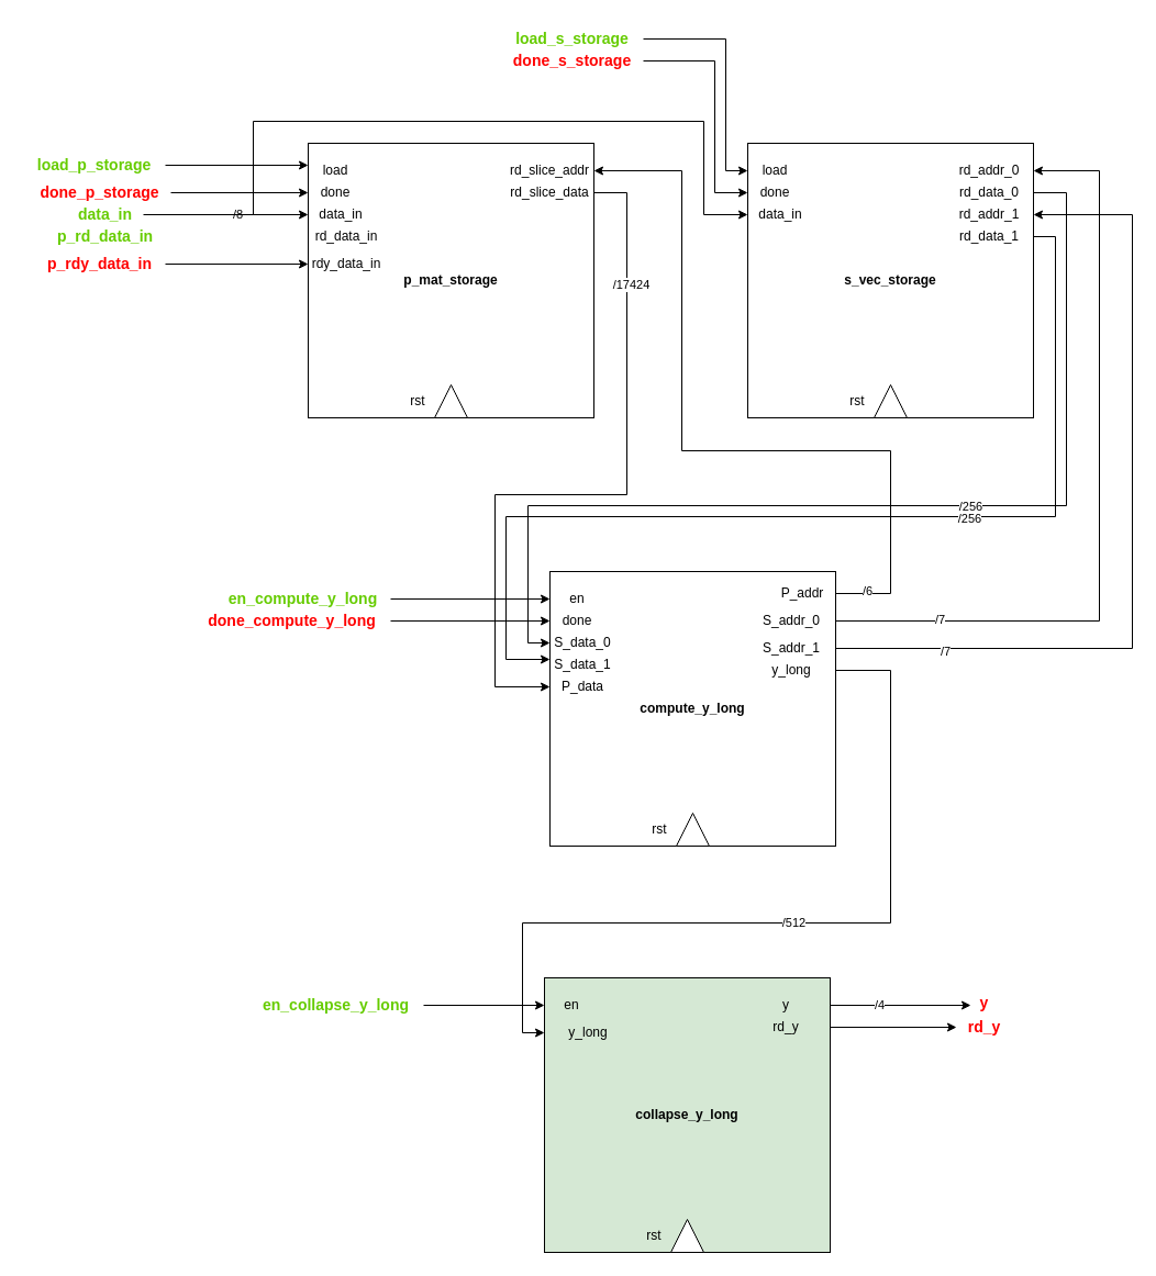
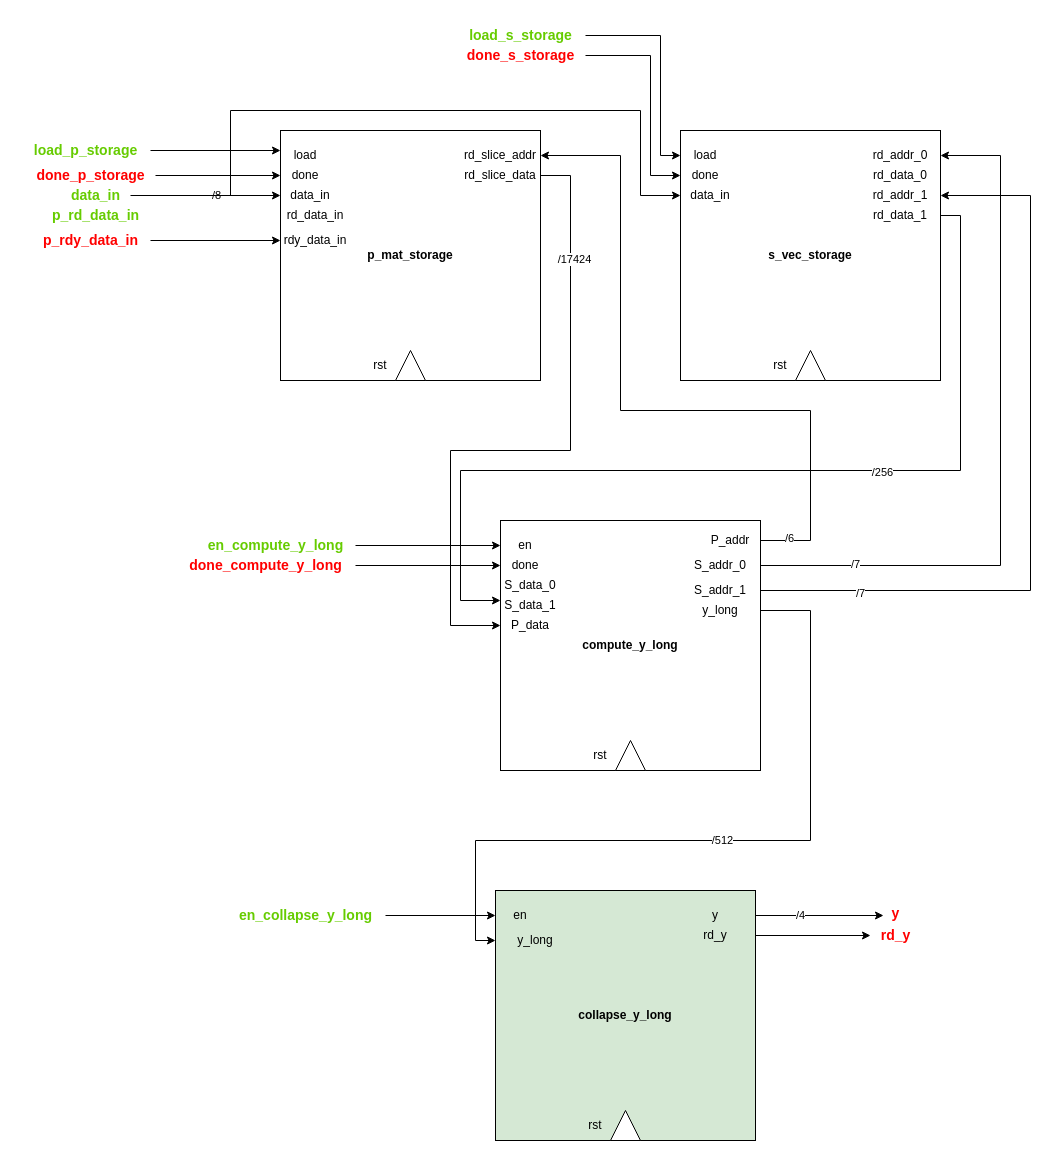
  <mxCell id="0" />
  <mxCell id="1" parent="0" />
  <mxCell id="2" value="&lt;b&gt;p_mat_storage&lt;/b&gt;" style="rounded=0;whiteSpace=wrap;html=1;" parent="1" vertex="1"><mxGeometry x="280" y="130" width="260" height="250" as="geometry" /></mxCell>
  <mxCell id="3" value="" style="triangle;whiteSpace=wrap;html=1;direction=north;" parent="1" vertex="1"><mxGeometry x="395" y="350" width="30" height="30" as="geometry" /></mxCell>
  <mxCell id="4" value="rst" style="text;html=1;strokeColor=none;fillColor=none;align=center;verticalAlign=middle;whiteSpace=wrap;rounded=0;" parent="1" vertex="1"><mxGeometry x="350" y="350" width="60" height="30" as="geometry" /></mxCell>
  <mxCell id="5" value="load" style="text;html=1;strokeColor=none;fillColor=none;align=center;verticalAlign=middle;whiteSpace=wrap;rounded=0;" parent="1" vertex="1"><mxGeometry x="280" y="145" width="50" height="20" as="geometry" /></mxCell>
  <mxCell id="6" value="done" style="text;html=1;strokeColor=none;fillColor=none;align=center;verticalAlign=middle;whiteSpace=wrap;rounded=0;" parent="1" vertex="1"><mxGeometry x="280" y="165" width="50" height="20" as="geometry" /></mxCell>
  <mxCell id="7" value="data_in" style="text;html=1;strokeColor=none;fillColor=none;align=center;verticalAlign=middle;whiteSpace=wrap;rounded=0;" parent="1" vertex="1"><mxGeometry x="280" y="185" width="60" height="20" as="geometry" /></mxCell>
  <mxCell id="8" value="rd_data_in" style="text;html=1;strokeColor=none;fillColor=none;align=center;verticalAlign=middle;whiteSpace=wrap;rounded=0;" parent="1" vertex="1"><mxGeometry x="280" y="205" width="70" height="20" as="geometry" /></mxCell>
  <mxCell id="9" value="rdy_data_in" style="text;html=1;strokeColor=none;fillColor=none;align=center;verticalAlign=middle;whiteSpace=wrap;rounded=0;" parent="1" vertex="1"><mxGeometry x="280" y="230" width="70" height="20" as="geometry" /></mxCell>
  <mxCell id="10" value="rd_slice_addr" style="text;html=1;strokeColor=none;fillColor=none;align=center;verticalAlign=middle;whiteSpace=wrap;rounded=0;" parent="1" vertex="1"><mxGeometry x="460" y="145" width="80" height="20" as="geometry" /></mxCell>
  <mxCell id="11" style="edgeStyle=orthogonalEdgeStyle;rounded=0;orthogonalLoop=1;jettySize=auto;html=1;entryX=0;entryY=0.5;entryDx=0;entryDy=0;" parent="1" source="13" target="38" edge="1"><mxGeometry relative="1" as="geometry"><Array as="points"><mxPoint x="570" y="175" /><mxPoint x="570" y="450" /><mxPoint x="450" y="450" /><mxPoint x="450" y="625" /></Array></mxGeometry></mxCell>
  <mxCell id="12" value="/17424" style="edgeLabel;html=1;align=center;verticalAlign=middle;resizable=0;points=[];" parent="11" vertex="1" connectable="0"><mxGeometry x="-0.652" y="3" relative="1" as="geometry"><mxPoint as="offset" /></mxGeometry></mxCell>
  <mxCell id="13" value="rd_slice_data" style="text;html=1;strokeColor=none;fillColor=none;align=center;verticalAlign=middle;whiteSpace=wrap;rounded=0;" parent="1" vertex="1"><mxGeometry x="460" y="165" width="80" height="20" as="geometry" /></mxCell>
  <mxCell id="14" value="&lt;b&gt;s_vec_storage&lt;/b&gt;" style="rounded=0;whiteSpace=wrap;html=1;" parent="1" vertex="1"><mxGeometry x="680" y="130" width="260" height="250" as="geometry" /></mxCell>
  <mxCell id="15" value="" style="triangle;whiteSpace=wrap;html=1;direction=north;" parent="1" vertex="1"><mxGeometry x="795" y="350" width="30" height="30" as="geometry" /></mxCell>
  <mxCell id="16" value="rst" style="text;html=1;strokeColor=none;fillColor=none;align=center;verticalAlign=middle;whiteSpace=wrap;rounded=0;" parent="1" vertex="1"><mxGeometry x="750" y="350" width="60" height="30" as="geometry" /></mxCell>
  <mxCell id="17" value="load" style="text;html=1;strokeColor=none;fillColor=none;align=center;verticalAlign=middle;whiteSpace=wrap;rounded=0;" parent="1" vertex="1"><mxGeometry x="680" y="145" width="50" height="20" as="geometry" /></mxCell>
  <mxCell id="18" value="done" style="text;html=1;strokeColor=none;fillColor=none;align=center;verticalAlign=middle;whiteSpace=wrap;rounded=0;" parent="1" vertex="1"><mxGeometry x="680" y="165" width="50" height="20" as="geometry" /></mxCell>
  <mxCell id="19" value="data_in" style="text;html=1;strokeColor=none;fillColor=none;align=center;verticalAlign=middle;whiteSpace=wrap;rounded=0;" parent="1" vertex="1"><mxGeometry x="680" y="185" width="60" height="20" as="geometry" /></mxCell>
  <mxCell id="20" value="rd_addr_0" style="text;html=1;strokeColor=none;fillColor=none;align=center;verticalAlign=middle;whiteSpace=wrap;rounded=0;" parent="1" vertex="1"><mxGeometry x="860" y="145" width="80" height="20" as="geometry" /></mxCell>
- <mxCell id="21" style="edgeStyle=orthogonalEdgeStyle;rounded=0;orthogonalLoop=1;jettySize=auto;html=1;entryX=0;entryY=0.5;entryDx=0;entryDy=0;" parent="1" source="23" target="33" edge="1"><mxGeometry relative="1" as="geometry"><Array as="points"><mxPoint x="970" y="175" /><mxPoint x="970" y="460" /><mxPoint x="480" y="460" /><mxPoint x="480" y="585" /></Array></mxGeometry></mxCell>
- <mxCell id="22" value="/256" style="edgeLabel;html=1;align=center;verticalAlign=middle;resizable=0;points=[];" parent="21" vertex="1" connectable="0"><mxGeometry x="-0.152" relative="1" as="geometry"><mxPoint as="offset" /></mxGeometry></mxCell>
  <mxCell id="23" value="rd_data_0" style="text;html=1;strokeColor=none;fillColor=none;align=center;verticalAlign=middle;whiteSpace=wrap;rounded=0;" parent="1" vertex="1"><mxGeometry x="860" y="165" width="80" height="20" as="geometry" /></mxCell>
  <mxCell id="24" value="rd_addr_1" style="text;html=1;strokeColor=none;fillColor=none;align=center;verticalAlign=middle;whiteSpace=wrap;rounded=0;" parent="1" vertex="1"><mxGeometry x="860" y="185" width="80" height="20" as="geometry" /></mxCell>
  <mxCell id="25" style="edgeStyle=orthogonalEdgeStyle;rounded=0;orthogonalLoop=1;jettySize=auto;html=1;entryX=0;entryY=0.25;entryDx=0;entryDy=0;" parent="1" source="27" target="37" edge="1"><mxGeometry relative="1" as="geometry"><Array as="points"><mxPoint x="960" y="215" /><mxPoint x="960" y="470" /><mxPoint x="460" y="470" /><mxPoint x="460" y="600" /></Array></mxGeometry></mxCell>
  <mxCell id="26" value="/256" style="edgeLabel;html=1;align=center;verticalAlign=middle;resizable=0;points=[];" parent="25" vertex="1" connectable="0"><mxGeometry x="-0.251" y="1" relative="1" as="geometry"><mxPoint as="offset" /></mxGeometry></mxCell>
  <mxCell id="27" value="rd_data_1" style="text;html=1;strokeColor=none;fillColor=none;align=center;verticalAlign=middle;whiteSpace=wrap;rounded=0;" parent="1" vertex="1"><mxGeometry x="860" y="205" width="80" height="20" as="geometry" /></mxCell>
  <mxCell id="28" value="&lt;b&gt;compute_y_long&lt;/b&gt;" style="rounded=0;whiteSpace=wrap;html=1;" parent="1" vertex="1"><mxGeometry x="500" y="520" width="260" height="250" as="geometry" /></mxCell>
  <mxCell id="29" value="" style="triangle;whiteSpace=wrap;html=1;direction=north;" parent="1" vertex="1"><mxGeometry x="615" y="740" width="30" height="30" as="geometry" /></mxCell>
  <mxCell id="30" value="rst" style="text;html=1;strokeColor=none;fillColor=none;align=center;verticalAlign=middle;whiteSpace=wrap;rounded=0;" parent="1" vertex="1"><mxGeometry x="570" y="740" width="60" height="30" as="geometry" /></mxCell>
  <mxCell id="31" value="en" style="text;html=1;strokeColor=none;fillColor=none;align=center;verticalAlign=middle;whiteSpace=wrap;rounded=0;" parent="1" vertex="1"><mxGeometry x="500" y="535" width="50" height="20" as="geometry" /></mxCell>
  <mxCell id="32" value="done" style="text;html=1;strokeColor=none;fillColor=none;align=center;verticalAlign=middle;whiteSpace=wrap;rounded=0;" parent="1" vertex="1"><mxGeometry x="500" y="555" width="50" height="20" as="geometry" /></mxCell>
  <mxCell id="33" value="S_data_0" style="text;html=1;strokeColor=none;fillColor=none;align=center;verticalAlign=middle;whiteSpace=wrap;rounded=0;" parent="1" vertex="1"><mxGeometry x="500" y="575" width="60" height="20" as="geometry" /></mxCell>
  <mxCell id="34" style="edgeStyle=orthogonalEdgeStyle;rounded=0;orthogonalLoop=1;jettySize=auto;html=1;entryX=1;entryY=0.5;entryDx=0;entryDy=0;" parent="1" source="36" target="20" edge="1"><mxGeometry relative="1" as="geometry"><Array as="points"><mxPoint x="1000" y="565" /><mxPoint x="1000" y="155" /></Array></mxGeometry></mxCell>
  <mxCell id="35" value="/7" style="edgeLabel;html=1;align=center;verticalAlign=middle;resizable=0;points=[];" parent="34" vertex="1" connectable="0"><mxGeometry x="-0.735" y="2" relative="1" as="geometry"><mxPoint as="offset" /></mxGeometry></mxCell>
  <mxCell id="36" value="S_addr_0" style="text;html=1;strokeColor=none;fillColor=none;align=center;verticalAlign=middle;whiteSpace=wrap;rounded=0;" parent="1" vertex="1"><mxGeometry x="680" y="555" width="80" height="20" as="geometry" /></mxCell>
  <mxCell id="37" value="S_data_1" style="text;html=1;strokeColor=none;fillColor=none;align=center;verticalAlign=middle;whiteSpace=wrap;rounded=0;" parent="1" vertex="1"><mxGeometry x="500" y="595" width="60" height="20" as="geometry" /></mxCell>
  <mxCell id="38" value="P_data" style="text;html=1;strokeColor=none;fillColor=none;align=center;verticalAlign=middle;whiteSpace=wrap;rounded=0;" parent="1" vertex="1"><mxGeometry x="500" y="615" width="60" height="20" as="geometry" /></mxCell>
  <mxCell id="39" style="edgeStyle=orthogonalEdgeStyle;rounded=0;orthogonalLoop=1;jettySize=auto;html=1;entryX=1;entryY=0.5;entryDx=0;entryDy=0;" parent="1" source="41" target="24" edge="1"><mxGeometry relative="1" as="geometry"><Array as="points"><mxPoint x="1030" y="590" /><mxPoint x="1030" y="195" /></Array></mxGeometry></mxCell>
  <mxCell id="40" value="/7" style="edgeLabel;html=1;align=center;verticalAlign=middle;resizable=0;points=[];" parent="39" vertex="1" connectable="0"><mxGeometry x="-0.738" y="-2" relative="1" as="geometry"><mxPoint as="offset" /></mxGeometry></mxCell>
  <mxCell id="41" value="S_addr_1" style="text;html=1;strokeColor=none;fillColor=none;align=center;verticalAlign=middle;whiteSpace=wrap;rounded=0;" parent="1" vertex="1"><mxGeometry x="680" y="580" width="80" height="20" as="geometry" /></mxCell>
  <mxCell id="42" style="edgeStyle=orthogonalEdgeStyle;rounded=0;orthogonalLoop=1;jettySize=auto;html=1;entryX=1;entryY=0.5;entryDx=0;entryDy=0;" parent="1" source="44" target="10" edge="1"><mxGeometry relative="1" as="geometry"><Array as="points"><mxPoint x="810" y="540" /><mxPoint x="810" y="410" /><mxPoint x="620" y="410" /><mxPoint x="620" y="155" /></Array></mxGeometry></mxCell>
  <mxCell id="43" value="/6" style="edgeLabel;html=1;align=center;verticalAlign=middle;resizable=0;points=[];" parent="42" vertex="1" connectable="0"><mxGeometry x="-0.921" y="3" relative="1" as="geometry"><mxPoint as="offset" /></mxGeometry></mxCell>
  <mxCell id="44" value="P_addr" style="text;html=1;strokeColor=none;fillColor=none;align=center;verticalAlign=middle;whiteSpace=wrap;rounded=0;" parent="1" vertex="1"><mxGeometry x="700" y="530" width="60" height="20" as="geometry" /></mxCell>
  <mxCell id="45" value="&lt;b&gt;collapse_y_long&lt;/b&gt;" style="rounded=0;whiteSpace=wrap;html=1;fillColor=#d5e8d4;" parent="1" vertex="1"><mxGeometry x="495" y="890" width="260" height="250" as="geometry" /></mxCell>
  <mxCell id="46" value="" style="triangle;whiteSpace=wrap;html=1;direction=north;" parent="1" vertex="1"><mxGeometry x="610" y="1110" width="30" height="30" as="geometry" /></mxCell>
  <mxCell id="47" value="rst" style="text;html=1;strokeColor=none;fillColor=none;align=center;verticalAlign=middle;whiteSpace=wrap;rounded=0;" parent="1" vertex="1"><mxGeometry x="565" y="1110" width="60" height="30" as="geometry" /></mxCell>
  <mxCell id="48" value="en" style="text;html=1;strokeColor=none;fillColor=none;align=center;verticalAlign=middle;whiteSpace=wrap;rounded=0;" parent="1" vertex="1"><mxGeometry x="495" y="905" width="50" height="20" as="geometry" /></mxCell>
  <mxCell id="49" value="y" style="text;html=1;strokeColor=none;fillColor=none;align=center;verticalAlign=middle;whiteSpace=wrap;rounded=0;" parent="1" vertex="1"><mxGeometry x="675" y="905" width="80" height="20" as="geometry" /></mxCell>
  <mxCell id="50" value="/512" style="edgeStyle=orthogonalEdgeStyle;rounded=0;orthogonalLoop=1;jettySize=auto;html=1;entryX=0;entryY=0.5;entryDx=0;entryDy=0;" parent="1" source="51" target="52" edge="1"><mxGeometry relative="1" as="geometry"><Array as="points"><mxPoint x="810" y="610" /><mxPoint x="810" y="840" /><mxPoint x="475" y="840" /><mxPoint x="475" y="940" /></Array></mxGeometry></mxCell>
  <mxCell id="51" value="y_long" style="text;html=1;strokeColor=none;fillColor=none;align=center;verticalAlign=middle;whiteSpace=wrap;rounded=0;" parent="1" vertex="1"><mxGeometry x="680" y="600" width="80" height="20" as="geometry" /></mxCell>
  <mxCell id="52" value="y_long" style="text;html=1;strokeColor=none;fillColor=none;align=center;verticalAlign=middle;whiteSpace=wrap;rounded=0;" parent="1" vertex="1"><mxGeometry x="495" y="930" width="80" height="20" as="geometry" /></mxCell>
  <mxCell id="53" style="edgeStyle=orthogonalEdgeStyle;rounded=0;orthogonalLoop=1;jettySize=auto;html=1;" parent="1" source="54" target="56" edge="1"><mxGeometry relative="1" as="geometry" /></mxCell>
  <mxCell id="54" value="rd_y" style="text;html=1;strokeColor=none;fillColor=none;align=center;verticalAlign=middle;whiteSpace=wrap;rounded=0;" parent="1" vertex="1"><mxGeometry x="675" y="925" width="80" height="20" as="geometry" /></mxCell>
  <mxCell id="55" value="&lt;b&gt;&lt;font color=&quot;#ff0000&quot; style=&quot;font-size: 14px;&quot;&gt;y&lt;/font&gt;&lt;/b&gt;" style="text;html=1;align=center;verticalAlign=middle;resizable=0;points=[];autosize=1;strokeColor=none;fillColor=none;" parent="1" vertex="1"><mxGeometry x="880" y="898" width="30" height="30" as="geometry" /></mxCell>
  <mxCell id="56" value="&lt;b&gt;&lt;font color=&quot;#ff0000&quot; style=&quot;font-size: 14px;&quot;&gt;rd_y&lt;/font&gt;&lt;/b&gt;" style="text;html=1;align=center;verticalAlign=middle;resizable=0;points=[];autosize=1;strokeColor=none;fillColor=none;" parent="1" vertex="1"><mxGeometry x="870" y="920" width="50" height="30" as="geometry" /></mxCell>
  <mxCell id="57" style="edgeStyle=orthogonalEdgeStyle;rounded=0;orthogonalLoop=1;jettySize=auto;html=1;entryX=0.1;entryY=0.567;entryDx=0;entryDy=0;entryPerimeter=0;" parent="1" source="49" target="55" edge="1"><mxGeometry relative="1" as="geometry" /></mxCell>
  <mxCell id="58" value="/4" style="edgeLabel;html=1;align=center;verticalAlign=middle;resizable=0;points=[];" parent="57" vertex="1" connectable="0"><mxGeometry x="-0.312" y="1" relative="1" as="geometry"><mxPoint as="offset" /></mxGeometry></mxCell>
  <mxCell id="59" style="edgeStyle=orthogonalEdgeStyle;rounded=0;orthogonalLoop=1;jettySize=auto;html=1;entryX=0;entryY=0.25;entryDx=0;entryDy=0;" parent="1" source="60" target="5" edge="1"><mxGeometry relative="1" as="geometry" /></mxCell>
  <mxCell id="60" value="&lt;font color=&quot;#66cc00&quot;&gt;&lt;span style=&quot;font-size: 14px;&quot;&gt;&lt;b&gt;load_p_storage&lt;br&gt;&lt;/b&gt;&lt;/span&gt;&lt;/font&gt;" style="text;html=1;align=center;verticalAlign=middle;resizable=0;points=[];autosize=1;strokeColor=none;fillColor=none;" parent="1" vertex="1"><mxGeometry x="20" y="135" width="130" height="30" as="geometry" /></mxCell>
  <mxCell id="61" style="edgeStyle=orthogonalEdgeStyle;rounded=0;orthogonalLoop=1;jettySize=auto;html=1;entryX=0;entryY=0.5;entryDx=0;entryDy=0;" parent="1" source="62" target="17" edge="1"><mxGeometry relative="1" as="geometry"><Array as="points"><mxPoint x="660" y="35" /><mxPoint x="660" y="155" /></Array></mxGeometry></mxCell>
  <mxCell id="62" value="&lt;font color=&quot;#66cc00&quot;&gt;&lt;span style=&quot;font-size: 14px;&quot;&gt;&lt;b&gt;load_s_storage&lt;br&gt;&lt;/b&gt;&lt;/span&gt;&lt;/font&gt;" style="text;html=1;align=center;verticalAlign=middle;resizable=0;points=[];autosize=1;strokeColor=none;fillColor=none;" parent="1" vertex="1"><mxGeometry x="455" y="20" width="130" height="30" as="geometry" /></mxCell>
  <mxCell id="63" style="edgeStyle=orthogonalEdgeStyle;rounded=0;orthogonalLoop=1;jettySize=auto;html=1;entryX=0;entryY=0.5;entryDx=0;entryDy=0;" parent="1" source="64" target="31" edge="1"><mxGeometry relative="1" as="geometry" /></mxCell>
  <mxCell id="64" value="&lt;font color=&quot;#66cc00&quot;&gt;&lt;span style=&quot;font-size: 14px;&quot;&gt;&lt;b&gt;en_compute_y_long&lt;br&gt;&lt;/b&gt;&lt;/span&gt;&lt;/font&gt;" style="text;html=1;align=center;verticalAlign=middle;resizable=0;points=[];autosize=1;strokeColor=none;fillColor=none;" parent="1" vertex="1"><mxGeometry x="195" y="530" width="160" height="30" as="geometry" /></mxCell>
  <mxCell id="65" style="edgeStyle=orthogonalEdgeStyle;rounded=0;orthogonalLoop=1;jettySize=auto;html=1;entryX=0;entryY=0.5;entryDx=0;entryDy=0;" parent="1" source="66" target="48" edge="1"><mxGeometry relative="1" as="geometry" /></mxCell>
  <mxCell id="66" value="&lt;font color=&quot;#66cc00&quot;&gt;&lt;span style=&quot;font-size: 14px;&quot;&gt;&lt;b&gt;en_collapse_y_long&lt;br&gt;&lt;/b&gt;&lt;/span&gt;&lt;/font&gt;" style="text;html=1;align=center;verticalAlign=middle;resizable=0;points=[];autosize=1;strokeColor=none;fillColor=none;" parent="1" vertex="1"><mxGeometry x="225" y="900" width="160" height="30" as="geometry" /></mxCell>
  <mxCell id="67" value="&lt;font color=&quot;#66cc00&quot;&gt;&lt;span style=&quot;font-size: 14px;&quot;&gt;&lt;b&gt;p_rd_data_in&lt;br&gt;&lt;/b&gt;&lt;/span&gt;&lt;/font&gt;" style="text;html=1;align=center;verticalAlign=middle;resizable=0;points=[];autosize=1;strokeColor=none;fillColor=none;" parent="1" vertex="1"><mxGeometry x="40" y="200" width="110" height="30" as="geometry" /></mxCell>
  <mxCell id="68" style="edgeStyle=orthogonalEdgeStyle;rounded=0;orthogonalLoop=1;jettySize=auto;html=1;entryX=0;entryY=0.5;entryDx=0;entryDy=0;" parent="1" source="69" target="9" edge="1"><mxGeometry relative="1" as="geometry" /></mxCell>
  <mxCell id="69" value="&lt;span style=&quot;font-size: 14px;&quot;&gt;&lt;b style=&quot;&quot;&gt;&lt;font color=&quot;#ff0000&quot;&gt;p_rdy_data_in&lt;/font&gt;&lt;br&gt;&lt;/b&gt;&lt;/span&gt;" style="text;html=1;align=center;verticalAlign=middle;resizable=0;points=[];autosize=1;strokeColor=none;fillColor=none;" parent="1" vertex="1"><mxGeometry x="30" y="225" width="120" height="30" as="geometry" /></mxCell>
  <mxCell id="70" style="edgeStyle=orthogonalEdgeStyle;rounded=0;orthogonalLoop=1;jettySize=auto;html=1;" parent="1" source="72" target="7" edge="1"><mxGeometry relative="1" as="geometry" /></mxCell>
  <mxCell id="71" value="/8" style="edgeLabel;html=1;align=center;verticalAlign=middle;resizable=0;points=[];" parent="70" vertex="1" connectable="0"><mxGeometry x="0.133" y="1" relative="1" as="geometry"><mxPoint as="offset" /></mxGeometry></mxCell>
  <mxCell id="72" value="&lt;font color=&quot;#66cc00&quot;&gt;&lt;span style=&quot;font-size: 14px;&quot;&gt;&lt;b&gt;data_in&lt;br&gt;&lt;/b&gt;&lt;/span&gt;&lt;/font&gt;" style="text;html=1;align=center;verticalAlign=middle;resizable=0;points=[];autosize=1;strokeColor=none;fillColor=none;" parent="1" vertex="1"><mxGeometry x="60" y="180" width="70" height="30" as="geometry" /></mxCell>
  <mxCell id="73" style="edgeStyle=orthogonalEdgeStyle;rounded=0;orthogonalLoop=1;jettySize=auto;html=1;entryX=0;entryY=0.5;entryDx=0;entryDy=0;" parent="1" source="74" target="6" edge="1"><mxGeometry relative="1" as="geometry" /></mxCell>
  <mxCell id="74" value="&lt;span style=&quot;font-size: 14px;&quot;&gt;&lt;b style=&quot;&quot;&gt;&lt;font color=&quot;#ff0000&quot;&gt;done_p_storage&lt;/font&gt;&lt;br&gt;&lt;/b&gt;&lt;/span&gt;" style="text;html=1;align=center;verticalAlign=middle;resizable=0;points=[];autosize=1;strokeColor=none;fillColor=none;" parent="1" vertex="1"><mxGeometry x="25" y="160" width="130" height="30" as="geometry" /></mxCell>
  <mxCell id="75" style="edgeStyle=orthogonalEdgeStyle;rounded=0;orthogonalLoop=1;jettySize=auto;html=1;entryX=0;entryY=0.5;entryDx=0;entryDy=0;" parent="1" source="76" target="18" edge="1"><mxGeometry relative="1" as="geometry"><Array as="points"><mxPoint x="650" y="55" /><mxPoint x="650" y="175" /></Array></mxGeometry></mxCell>
  <mxCell id="76" value="&lt;span style=&quot;font-size: 14px;&quot;&gt;&lt;b style=&quot;&quot;&gt;&lt;font color=&quot;#ff0000&quot;&gt;done_s_storage&lt;/font&gt;&lt;br&gt;&lt;/b&gt;&lt;/span&gt;" style="text;html=1;align=center;verticalAlign=middle;resizable=0;points=[];autosize=1;strokeColor=none;fillColor=none;" parent="1" vertex="1"><mxGeometry x="455" y="40" width="130" height="30" as="geometry" /></mxCell>
  <mxCell id="77" style="edgeStyle=orthogonalEdgeStyle;rounded=0;orthogonalLoop=1;jettySize=auto;html=1;entryX=0;entryY=0.5;entryDx=0;entryDy=0;" parent="1" source="78" target="32" edge="1"><mxGeometry relative="1" as="geometry" /></mxCell>
  <mxCell id="78" value="&lt;span style=&quot;font-size: 14px;&quot;&gt;&lt;b style=&quot;&quot;&gt;&lt;font color=&quot;#ff0000&quot;&gt;done_compute_y_long&lt;/font&gt;&lt;br&gt;&lt;/b&gt;&lt;/span&gt;" style="text;html=1;align=center;verticalAlign=middle;resizable=0;points=[];autosize=1;strokeColor=none;fillColor=none;" parent="1" vertex="1"><mxGeometry x="175" y="550" width="180" height="30" as="geometry" /></mxCell>
  <mxCell id="79" style="edgeStyle=orthogonalEdgeStyle;rounded=0;orthogonalLoop=1;jettySize=auto;html=1;exitX=1.014;exitY=0.5;exitDx=0;exitDy=0;exitPerimeter=0;" parent="1" source="72" target="19" edge="1"><mxGeometry relative="1" as="geometry"><Array as="points"><mxPoint x="230" y="195" /><mxPoint x="230" y="110" /><mxPoint x="640" y="110" /><mxPoint x="640" y="195" /></Array></mxGeometry></mxCell>
